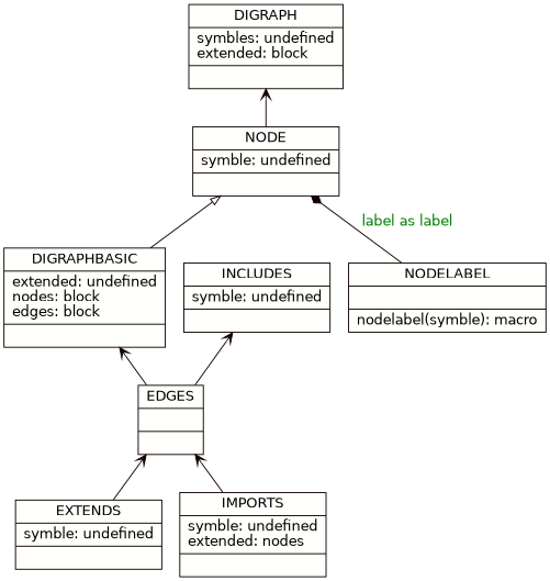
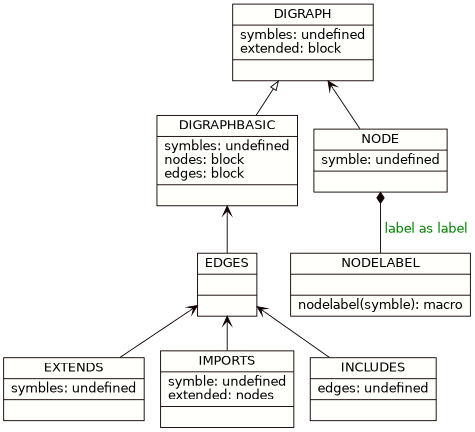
  digraph {
    fontname="DejaVu Sans"
    rankdir=BT
    node [color="#0f0000" fillcolor="#fffffc" fontname="DejaVu Sans" shape=record style=filled]
    edge [arrowhead=open color="#0f0000" fontcolor="#007f00" fontname="DejaVu Sans"]
    n1 [label="{ DIGRAPH|symbles: undefined\lextended: block\l| }"]
-   n2 [label="{ DIGRAPHBASIC|extended: undefined\lnodes: block\ledges: block\l| }"]
+   n2 [label="{ DIGRAPHBASIC|symbles: undefined\lnodes: block\ledges: block\l| }"]
    n3 [label="{ EDGES|| }"]
-   n4 [label="{ EXTENDS|symble: undefined\l| }"]
+   n4 [label="{ EXTENDS|symbles: undefined\l| }"]
    n5 [label="{ IMPORTS|symble: undefined\lextended: nodes\l| }"]
-   n6 [label="{ INCLUDES|symble: undefined\l| }"]
+   n6 [label="{ INCLUDES|edges: undefined\l| }"]
    n7 [label="{ NODE|symble: undefined\l| }"]
    n8 [label="{ NODELABEL||nodelabel(symble): macro\l }"]
-   n2 -> n7 [arrowhead=empty]
+   n2 -> n1 [arrowhead=empty]
    n3 -> n2
    n4 -> n3
    n5 -> n3
-   n3 -> n6
+   n6 -> n3
    n7 -> n1
    n8 -> n7 [arrowhead=diamond label=" label as label "]
  }
